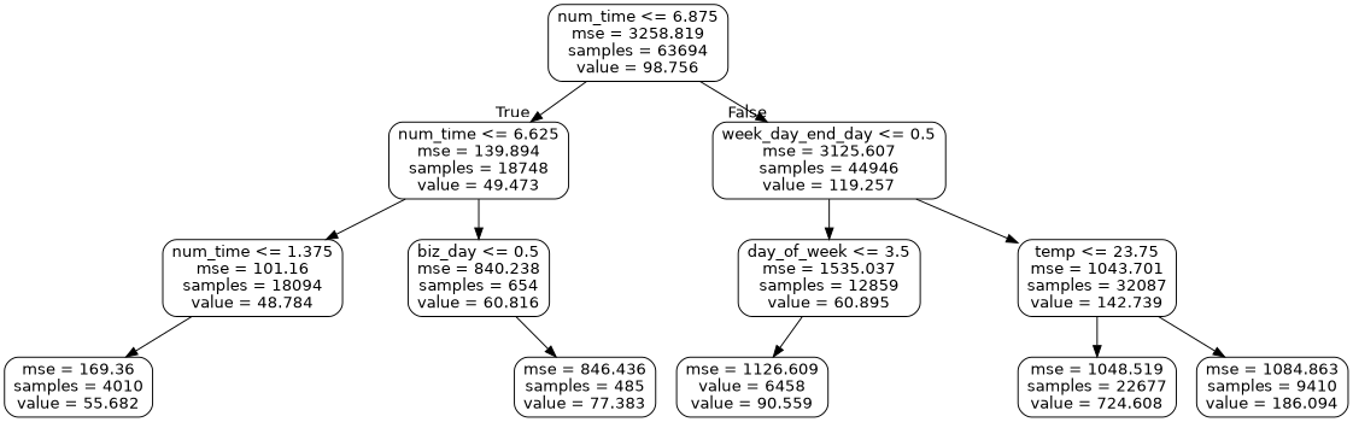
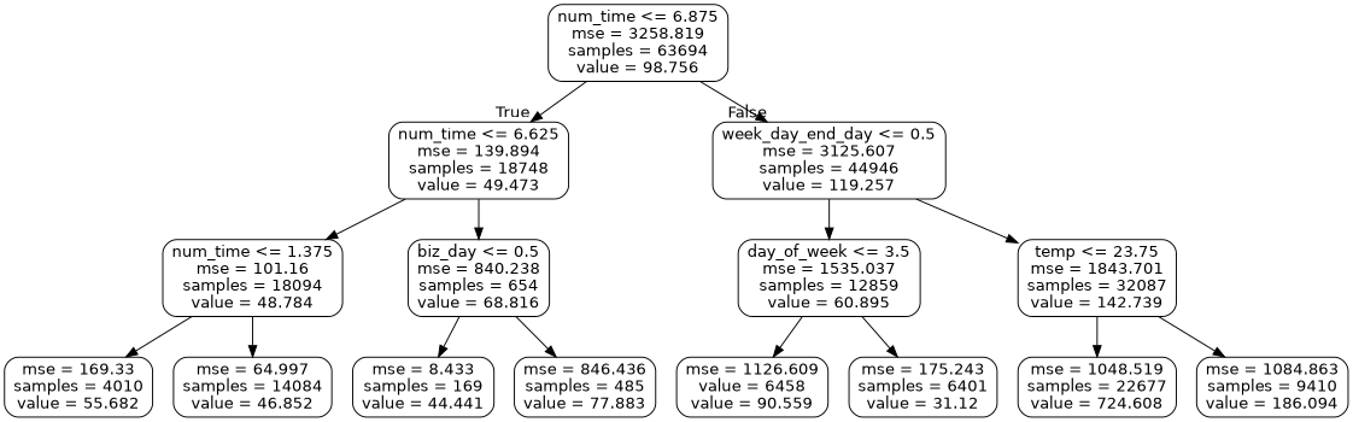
  digraph {
    node [color=black fontname=helvetica shape=box style=rounded]
    edge [fontname=helvetica]
    n1 [label="num_time <= 6.875\nmse = 3258.819\nsamples = 63694\nvalue = 98.756"]
    n2 [label="num_time <= 6.625\nmse = 139.894\nsamples = 18748\nvalue = 49.473"]
    n3 [label="week_day_end_day <= 0.5\nmse = 3125.607\nsamples = 44946\nvalue = 119.257"]
    n4 [label="num_time <= 1.375\nmse = 101.16\nsamples = 18094\nvalue = 48.784"]
-   n5 [label="biz_day <= 0.5\nmse = 840.238\nsamples = 654\nvalue = 60.816"]
+   n5 [label="biz_day <= 0.5\nmse = 840.238\nsamples = 654\nvalue = 68.816"]
    n6 [label="day_of_week <= 3.5\nmse = 1535.037\nsamples = 12859\nvalue = 60.895"]
-   n7 [label="temp <= 23.75\nmse = 1043.701\nsamples = 32087\nvalue = 142.739"]
-   n8 [label="mse = 169.36\nsamples = 4010\nvalue = 55.682"]
-   n11 [label="mse = 846.436\nsamples = 485\nvalue = 77.383"]
+   n7 [label="temp <= 23.75\nmse = 1843.701\nsamples = 32087\nvalue = 142.739"]
+   n8 [label="mse = 169.33\nsamples = 4010\nvalue = 55.682"]
+   n9 [label="mse = 64.997\nsamples = 14084\nvalue = 46.852"]
+   n10 [label="mse = 8.433\nsamples = 169\nvalue = 44.441"]
+   n11 [label="mse = 846.436\nsamples = 485\nvalue = 77.883"]
    n12 [label="mse = 1126.609\nvalue = 6458\nvalue = 90.559"]
+   n13 [label="mse = 175.243\nsamples = 6401\nvalue = 31.12"]
    n14 [label="mse = 1048.519\nsamples = 22677\nvalue = 724.608"]
    n15 [label="mse = 1084.863\nsamples = 9410\nvalue = 186.094"]
    n1 -> n2 [headlabel=True labelangle=45 labeldistance=2.5]
    n1 -> n3 [headlabel=False labelangle=-45 labeldistance=2.5]
    n2 -> n4
    n2 -> n5
    n3 -> n6
    n3 -> n7
    n4 -> n8
+   n4 -> n9
+   n5 -> n10
    n5 -> n11
    n6 -> n12
+   n6 -> n13
    n7 -> n14
    n7 -> n15
  }
